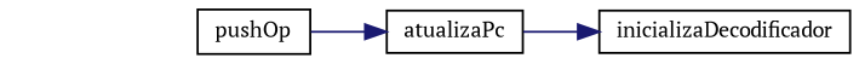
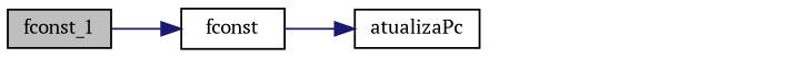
  digraph {
    fontname="PT Serif"
    rankdir=LR
    node [color=black fillcolor=white fontname="PT Serif" fontsize=10 shape=record style=filled]
    edge [color=midnightblue fontname="PT Serif" fontsize=10 labelfontname=Helvetica labelfontsize=10 style=solid]
-   n2 [height=0.2 label=pushOp width=0.4]
+   n1 [fillcolor=grey75 fontcolor=black height=0.2 label=fconst_1 width=0.4]
+   n2 [height=0.2 label=fconst width=0.4]
    n3 [height=0.2 label=atualizaPc width=0.4]
-   n4 [height=0.2 label=inicializaDecodificador width=0.4]
+   n1 -> n2
    n2 -> n3
-   n3 -> n4
  }
